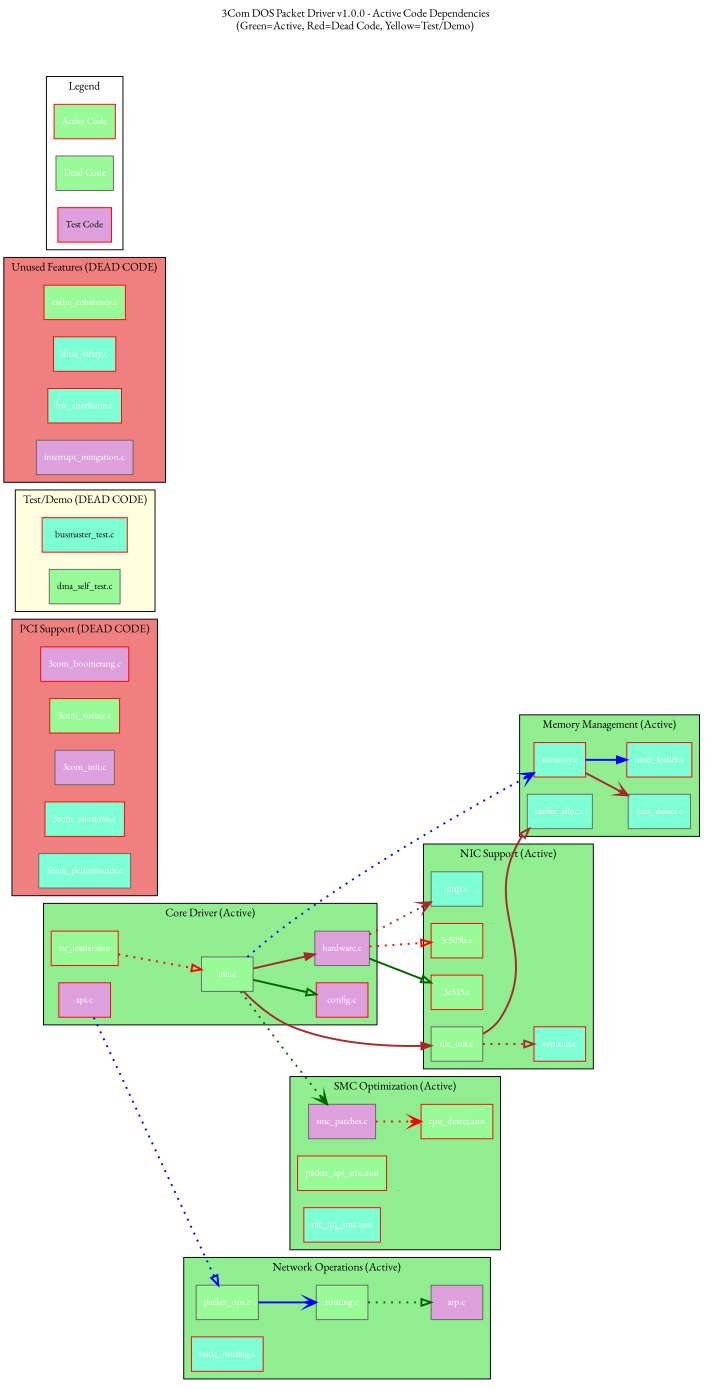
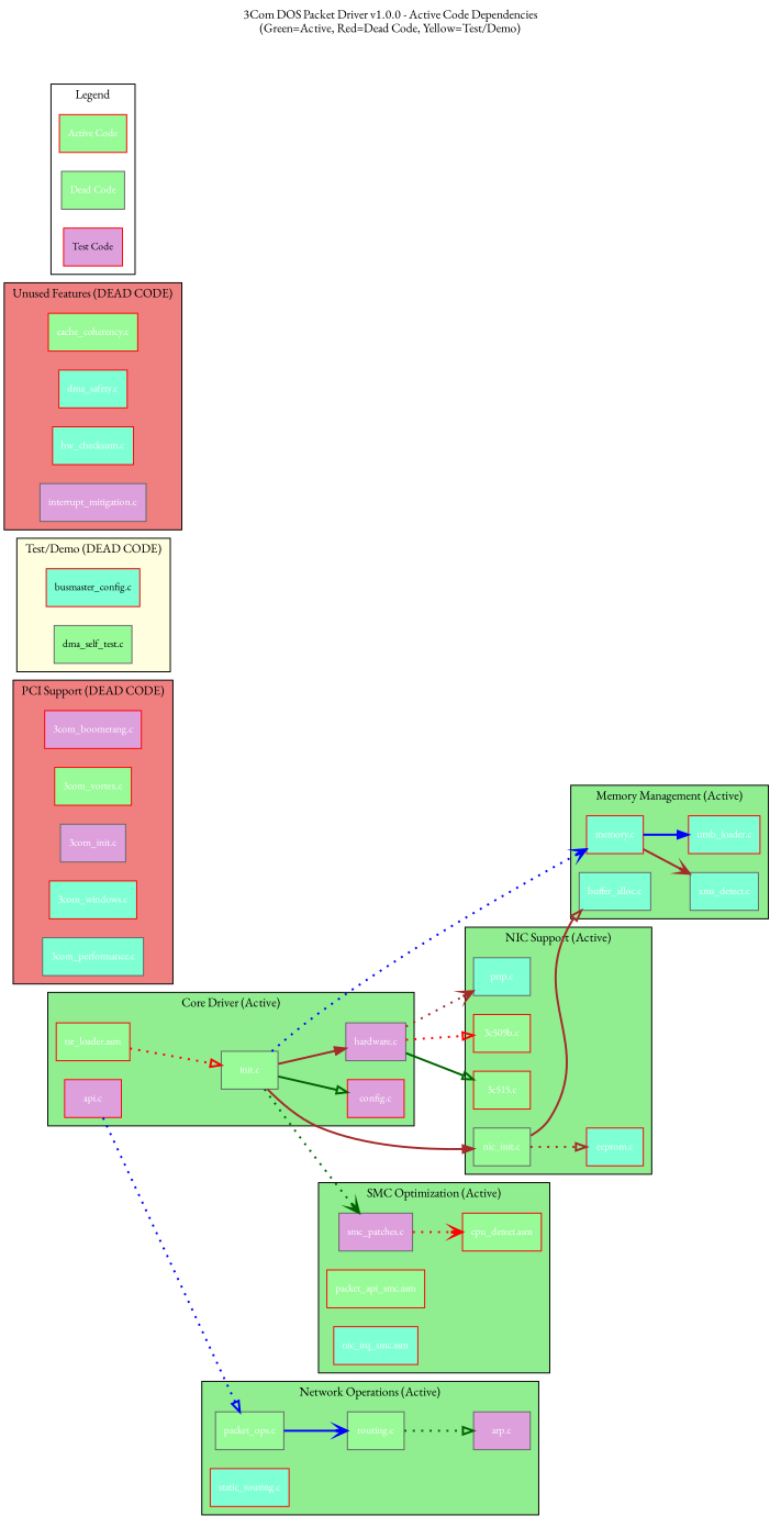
  digraph {
    bgcolor=white
    fontname="EB Garamond"
    fontsize=12
    label="3Com DOS Packet Driver v1.0.0 - Active Code Dependencies\n(Green=Active, Red=Dead Code, Yellow=Test/Demo)"
    labelloc=t
    rankdir=LR
    node [color=red fillcolor=palegreen fontcolor=white fontname="EB Garamond" fontsize=10 shape=box style=filled]
    edge [arrowhead=onormal color=brown fontname="EB Garamond" fontsize=8 penwidth=2 style=dotted]
    "tsr_loader.asm"
    "init.c" [color=gray40]
    "config.c" [fillcolor=plum]
    "api.c" [fillcolor=plum]
    "hardware.c" [color=gray40 fillcolor=plum]
    "3c509b.c"
    "3c515.c"
    "nic_init.c" [color=gray40]
    "eeprom.c" [fillcolor=aquamarine]
    "pnp.c" [color=gray40 fillcolor=aquamarine]
    "memory.c" [fillcolor=aquamarine]
    "buffer_alloc.c" [color=gray40 fillcolor=aquamarine]
    "xms_detect.c" [color=gray40 fillcolor=aquamarine]
    "umb_loader.c" [fillcolor=aquamarine]
    "packet_ops.c" [color=gray40]
    "routing.c" [color=gray40]
    "arp.c" [color=gray40 fillcolor=plum]
    "static_routing.c" [fillcolor=aquamarine]
    "smc_patches.c" [color=gray40 fillcolor=plum]
    "cpu_detect.asm"
    "packet_api_smc.asm"
    "nic_irq_smc.asm" [fillcolor=aquamarine]
    "3com_boomerang.c" [fillcolor=plum]
    "3com_vortex.c"
    "3com_init.c" [color=gray40 fillcolor=plum]
    "3com_windows.c" [fillcolor=aquamarine]
    "3com_performance.c" [color=gray40 fillcolor=aquamarine]
-   "busmaster_test.c" [fillcolor=aquamarine fontcolor=""]
+   "busmaster_test.c" [fillcolor=aquamarine label="busmaster_config.c" fontcolor=""]
    "dma_self_test.c" [color=gray40 fontcolor=""]
    "cache_coherency.c"
    "dma_safety.c" [fillcolor=aquamarine]
    "hw_checksum.c" [fillcolor=aquamarine]
    "interrupt_mitigation.c" [color=gray40 fillcolor=plum]
    "Active Code"
    "Dead Code" [color=gray40]
    "Test Code" [fillcolor=plum fontcolor=""]
    subgraph cluster_1 {
      fillcolor=lightgreen
      label="Core Driver (Active)"
      style=filled
      "tsr_loader.asm"
      "init.c"
      "config.c"
      "api.c"
      "hardware.c"
    }
    subgraph cluster_2 {
      fillcolor=lightgreen
      label="NIC Support (Active)"
      style=filled
      "3c509b.c"
      "3c515.c"
      "nic_init.c"
      "eeprom.c"
      "pnp.c"
    }
    subgraph cluster_3 {
      fillcolor=lightgreen
      label="Memory Management (Active)"
      style=filled
      "memory.c"
      "buffer_alloc.c"
      "xms_detect.c"
      "umb_loader.c"
    }
    subgraph cluster_4 {
      fillcolor=lightgreen
      label="Network Operations (Active)"
      style=filled
      "packet_ops.c"
      "routing.c"
      "arp.c"
      "static_routing.c"
    }
    subgraph cluster_5 {
      fillcolor=lightgreen
      label="SMC Optimization (Active)"
      style=filled
      "smc_patches.c"
      "cpu_detect.asm"
      "packet_api_smc.asm"
      "nic_irq_smc.asm"
    }
    subgraph cluster_6 {
      fillcolor=lightcoral
      label="PCI Support (DEAD CODE)"
      style=filled
      "3com_boomerang.c"
      "3com_vortex.c"
      "3com_init.c"
      "3com_windows.c"
      "3com_performance.c"
    }
    subgraph cluster_7 {
      fillcolor=lightyellow
      label="Test/Demo (DEAD CODE)"
      style=filled
      "busmaster_test.c"
      "dma_self_test.c"
    }
    subgraph cluster_8 {
      fillcolor=lightcoral
      label="Unused Features (DEAD CODE)"
      style=filled
      "cache_coherency.c"
      "dma_safety.c"
      "hw_checksum.c"
      "interrupt_mitigation.c"
    }
    subgraph cluster_9 {
      fillcolor=white
      label=Legend
      style=filled
      "Active Code"
      "Dead Code"
      "Test Code"
    }
    "tsr_loader.asm" -> "init.c" [color=red]
    "init.c" -> "config.c" [color=darkgreen style=solid]
    "init.c" -> "hardware.c" [arrowhead=normal style=solid]
    "init.c" -> "nic_init.c" [arrowhead=normal style=solid]
    "init.c" -> "memory.c" [arrowhead=vee color=blue]
    "init.c" -> "smc_patches.c" [arrowhead=vee color=darkgreen]
    "api.c" -> "packet_ops.c" [color=blue]
    "hardware.c" -> "3c509b.c" [color=red]
    "hardware.c" -> "3c515.c" [color=darkgreen style=solid]
    "hardware.c" -> "pnp.c" [arrowhead=vee]
    "nic_init.c" -> "eeprom.c"
    "nic_init.c" -> "buffer_alloc.c" [style=solid]
    "memory.c" -> "xms_detect.c" [arrowhead=vee style=solid]
    "memory.c" -> "umb_loader.c" [arrowhead=normal color=blue style=solid]
    "packet_ops.c" -> "routing.c" [arrowhead=vee color=blue style=solid]
    "routing.c" -> "arp.c" [color=darkgreen]
    "smc_patches.c" -> "cpu_detect.asm" [arrowhead=vee color=red]
  }
